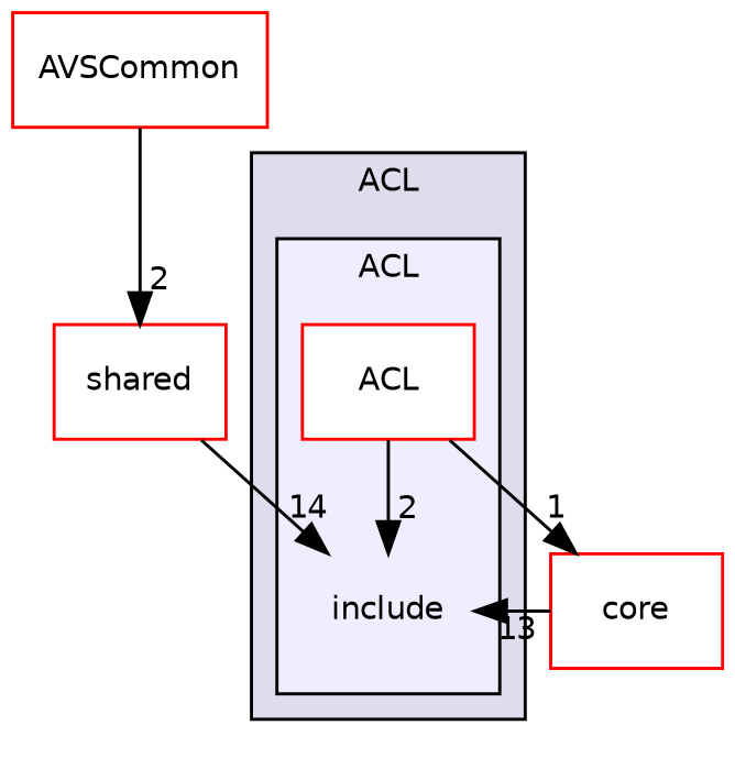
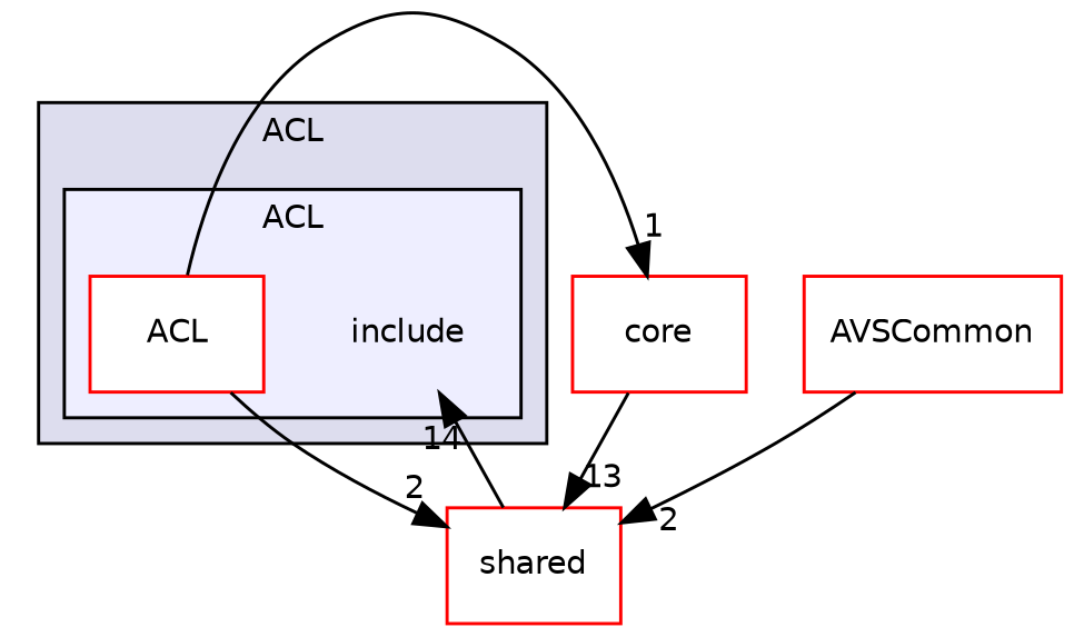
  digraph {
    compound=true
    node [fontname=Helvetica fontsize=10 shape=box color=red fillcolor=white style=filled]
    edge [headlabel=2 labeldistance=1.5 labelfontname=Helvetica labelfontsize=10]
    n1 [label=include shape=plaintext color="" fillcolor="" style=""]
    n2 [label=ACL]
    n3 [label=shared]
    n4 [label=core]
    n5 [label=AVSCommon]
    subgraph cluster_1 {
      bgcolor="#ddddee"
      fontname=Helvetica
      fontsize=10
      label=ACL
      pencolor=black
      subgraph cluster_2 {
        bgcolor="#eeeeff"
        fontname=Helvetica
        fontsize=10
        label=ACL
        pencolor=black
        n1
        n2
      }
    }
-   n2 -> n1
+   n2 -> n3
    n2 -> n4 [headlabel=1]
    n3 -> n1 [headlabel=14]
-   n4 -> n1 [headlabel=13]
+   n4 -> n3 [headlabel=13]
    n5 -> n3
  }
